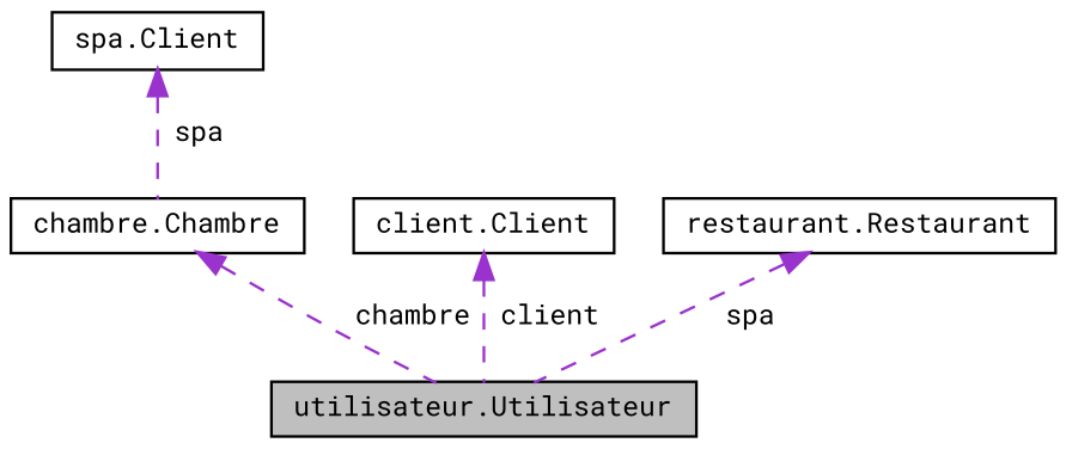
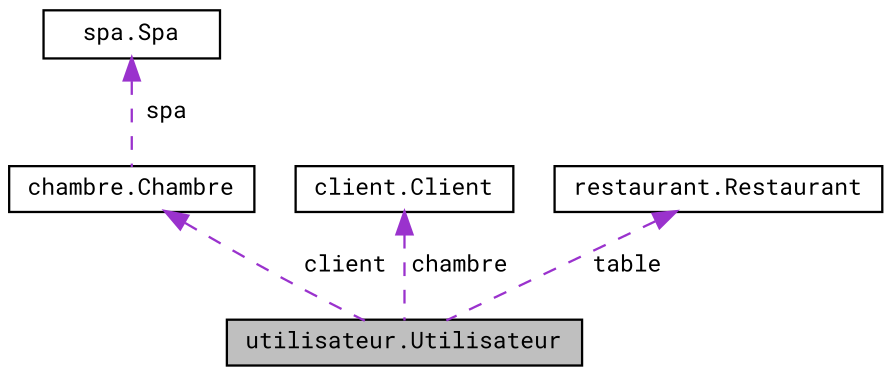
  digraph {
    fontname="Roboto Mono"
    node [color=black fillcolor=white fontname="Roboto Mono" fontsize=10 shape=record style=filled]
    edge [color=darkorchid3 dir=back fontname="Roboto Mono" fontsize=10 labelfontname=Helvetica labelfontsize=10 style=dashed]
    n1 [fillcolor=grey75 fontcolor=black height=0.2 label="utilisateur.Utilisateur" width=0.4]
-   n2 [height=0.2 label="spa.Client" width=0.4]
+   n2 [height=0.2 label="spa.Spa" width=0.4]
    n3 [height=0.2 label="chambre.Chambre" width=0.4]
    n4 [height=0.2 label="client.Client" width=0.4]
    n5 [height=0.2 label="restaurant.Restaurant" width=0.4]
    n2 -> n3 [label=" spa"]
-   n3 -> n1 [label=" chambre"]
-   n4 -> n1 [label=" client"]
-   n5 -> n1 [label=" spa"]
+   n3 -> n1 [label=" client"]
+   n4 -> n1 [label=" chambre"]
+   n5 -> n1 [label=" table"]
  }
